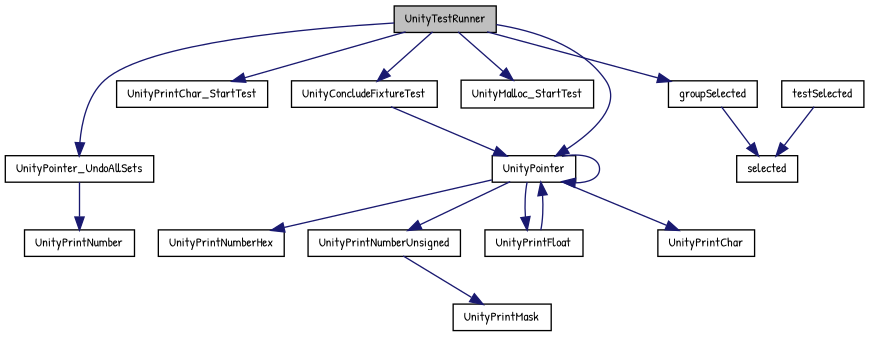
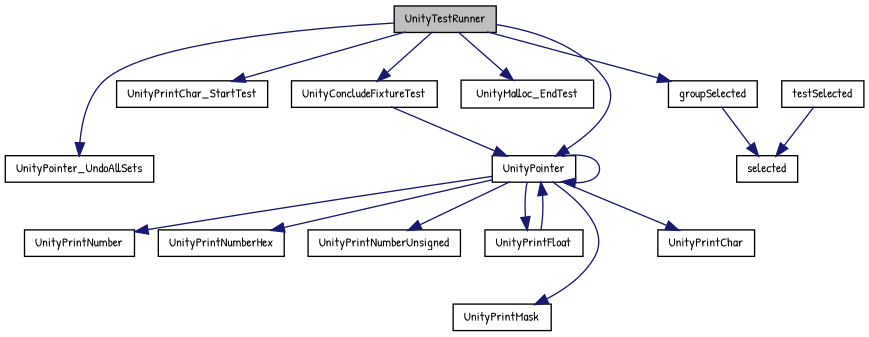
  digraph {
    fontname="Patrick Hand"
    rankdir=TB
    node [color=black fillcolor=white fontname="Patrick Hand" fontsize=10 shape=record style=filled]
    edge [color=midnightblue fontname="Patrick Hand" fontsize=10 labelfontname=Helvetica labelfontsize=10 style=solid]
    n1 [fillcolor=grey75 fontcolor=black height=0.2 label=UnityTestRunner width=0.4]
    n2 [height=0.2 label=groupSelected width=0.4]
    n3 [height=0.2 label=UnityPointer width=0.4]
    n4 [height=0.2 label=UnityPrintChar_StartTest width=0.4]
    n5 [height=0.2 label=UnityPointer_UndoAllSets width=0.4]
-   n6 [height=0.2 label=UnityMalloc_StartTest width=0.4]
+   n6 [height=0.2 label=UnityMalloc_EndTest width=0.4]
    n7 [height=0.2 label=UnityConcludeFixtureTest width=0.4]
    n8 [height=0.2 label=testSelected width=0.4]
    n9 [height=0.2 label=selected width=0.4]
    n10 [height=0.2 label=UnityPrintChar width=0.4]
    n11 [height=0.2 label=UnityPrintNumberHex width=0.4]
    n12 [height=0.2 label=UnityPrintNumber width=0.4]
    n13 [height=0.2 label=UnityPrintNumberUnsigned width=0.4]
    n14 [height=0.2 label=UnityPrintFloat width=0.4]
    n15 [height=0.2 label=UnityPrintMask width=0.4]
    n1 -> n2
    n1 -> n3
    n1 -> n4
    n1 -> n5
    n1 -> n6
    n1 -> n7
    n2 -> n9
    n3 -> n3
    n3 -> n10
    n3 -> n11
-   n5 -> n12
+   n3 -> n12
    n3 -> n13
    n3 -> n14
-   n13 -> n15
+   n3 -> n15
    n7 -> n3
    n8 -> n9
    n14 -> n3
  }
